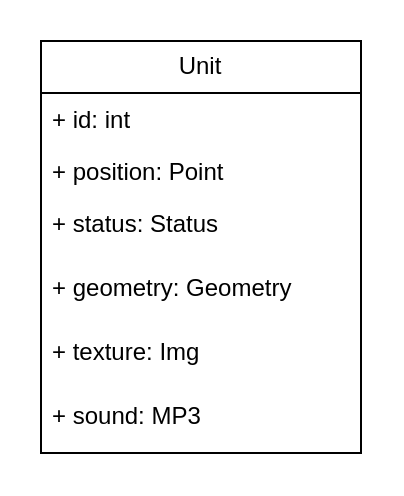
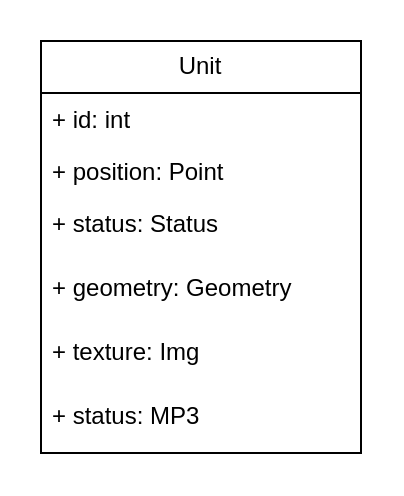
  <mxCell id="0" />
  <mxCell id="1" parent="0" />
  <mxCell id="2" value="Unit" style="swimlane;fontStyle=0;childLayout=stackLayout;horizontal=1;startSize=26;fillColor=none;horizontalStack=0;resizeParent=1;resizeParentMax=0;resizeLast=0;collapsible=1;marginBottom=0;whiteSpace=wrap;html=1;" vertex="1" parent="1"><mxGeometry x="20" y="20" width="160" height="206" as="geometry" /></mxCell>
  <mxCell id="3" value="+ id: int" style="text;strokeColor=none;fillColor=none;align=left;verticalAlign=top;spacingLeft=4;spacingRight=4;overflow=hidden;rotatable=0;points=[[0,0.5],[1,0.5]];portConstraint=eastwest;whiteSpace=wrap;html=1;" vertex="1" parent="2"><mxGeometry y="26" width="160" height="26" as="geometry" /></mxCell>
  <mxCell id="4" value="+ position: Point" style="text;strokeColor=none;fillColor=none;align=left;verticalAlign=top;spacingLeft=4;spacingRight=4;overflow=hidden;rotatable=0;points=[[0,0.5],[1,0.5]];portConstraint=eastwest;whiteSpace=wrap;html=1;" vertex="1" parent="2"><mxGeometry y="52" width="160" height="26" as="geometry" /></mxCell>
  <mxCell id="5" value="+ status: Status" style="text;strokeColor=none;fillColor=none;align=left;verticalAlign=top;spacingLeft=4;spacingRight=4;overflow=hidden;rotatable=0;points=[[0,0.5],[1,0.5]];portConstraint=eastwest;whiteSpace=wrap;html=1;" vertex="1" parent="2"><mxGeometry y="78" width="160" height="32" as="geometry" /></mxCell>
  <mxCell id="6" value="+ geometry: Geometry" style="text;strokeColor=none;fillColor=none;align=left;verticalAlign=top;spacingLeft=4;spacingRight=4;overflow=hidden;rotatable=0;points=[[0,0.5],[1,0.5]];portConstraint=eastwest;whiteSpace=wrap;html=1;" vertex="1" parent="2"><mxGeometry y="110" width="160" height="32" as="geometry" /></mxCell>
  <mxCell id="7" value="+ texture: Img" style="text;strokeColor=none;fillColor=none;align=left;verticalAlign=top;spacingLeft=4;spacingRight=4;overflow=hidden;rotatable=0;points=[[0,0.5],[1,0.5]];portConstraint=eastwest;whiteSpace=wrap;html=1;" vertex="1" parent="2"><mxGeometry y="142" width="160" height="32" as="geometry" /></mxCell>
- <mxCell id="8" value="+ sound: MP3" style="text;strokeColor=none;fillColor=none;align=left;verticalAlign=top;spacingLeft=4;spacingRight=4;overflow=hidden;rotatable=0;points=[[0,0.5],[1,0.5]];portConstraint=eastwest;whiteSpace=wrap;html=1;" vertex="1" parent="2"><mxGeometry y="174" width="160" height="32" as="geometry" /></mxCell>
+ <mxCell id="8" value="+ status: MP3" style="text;strokeColor=none;fillColor=none;align=left;verticalAlign=top;spacingLeft=4;spacingRight=4;overflow=hidden;rotatable=0;points=[[0,0.5],[1,0.5]];portConstraint=eastwest;whiteSpace=wrap;html=1;" vertex="1" parent="2"><mxGeometry y="174" width="160" height="32" as="geometry" /></mxCell>
